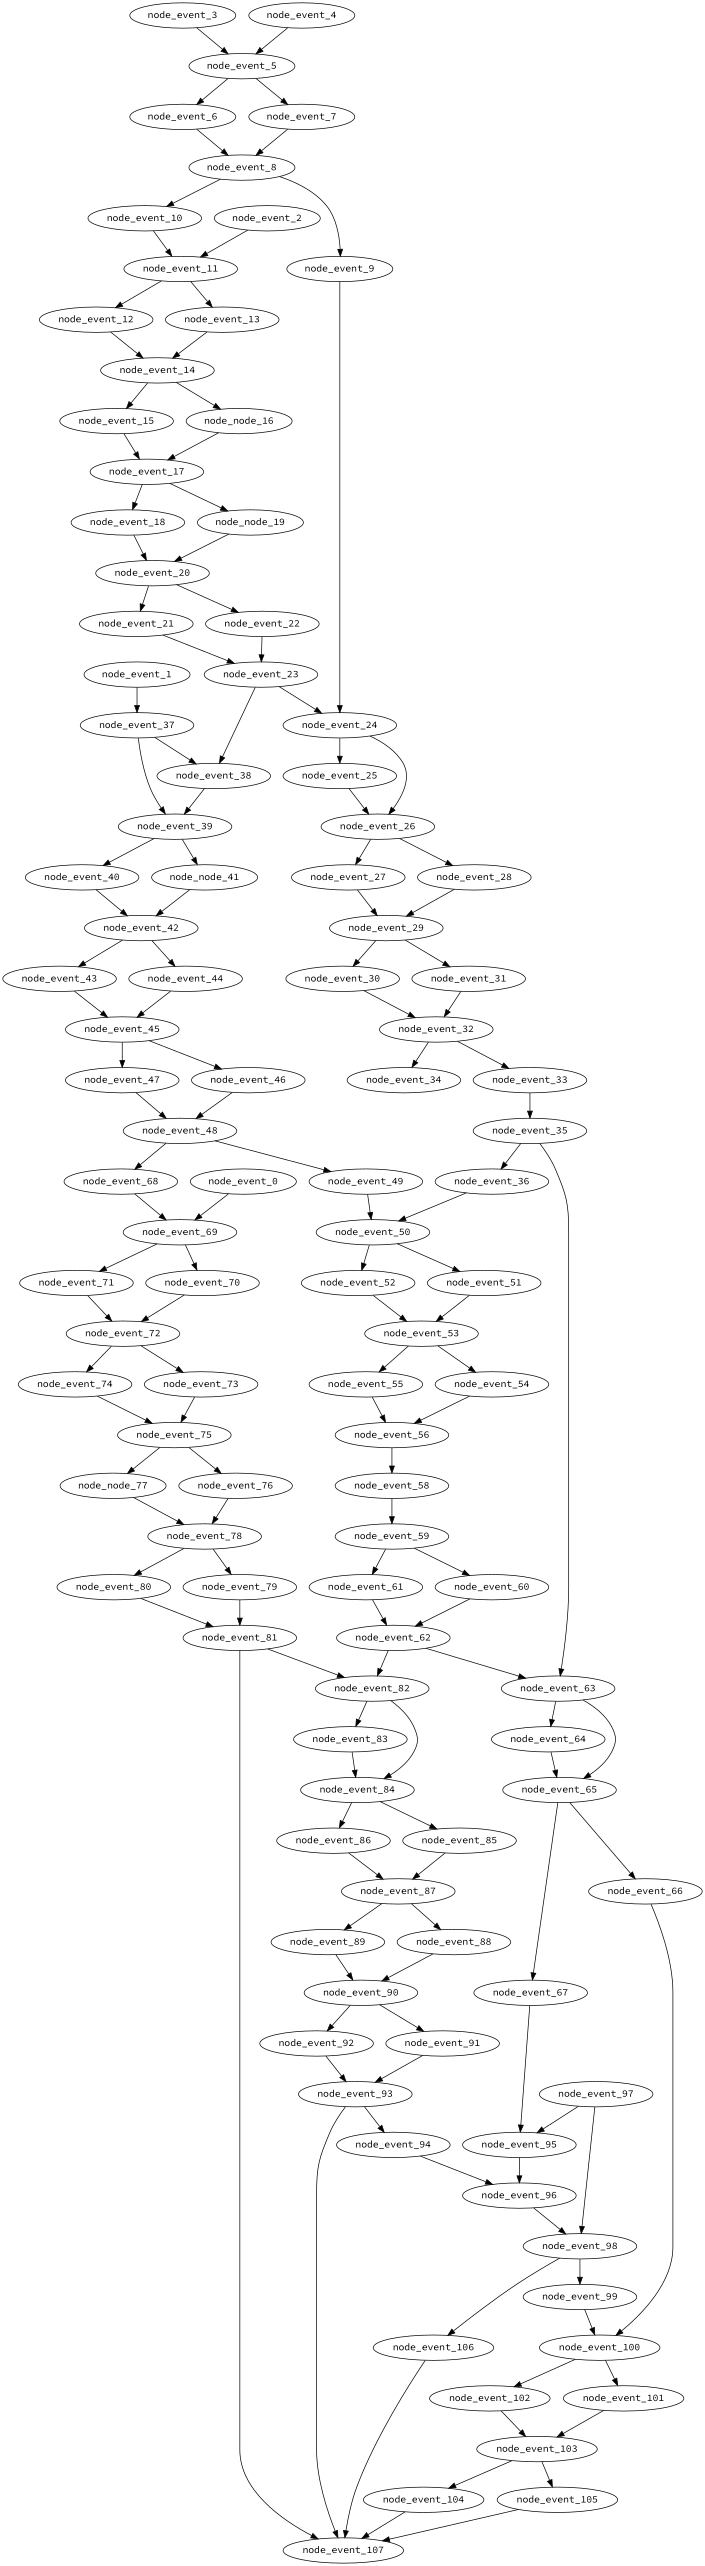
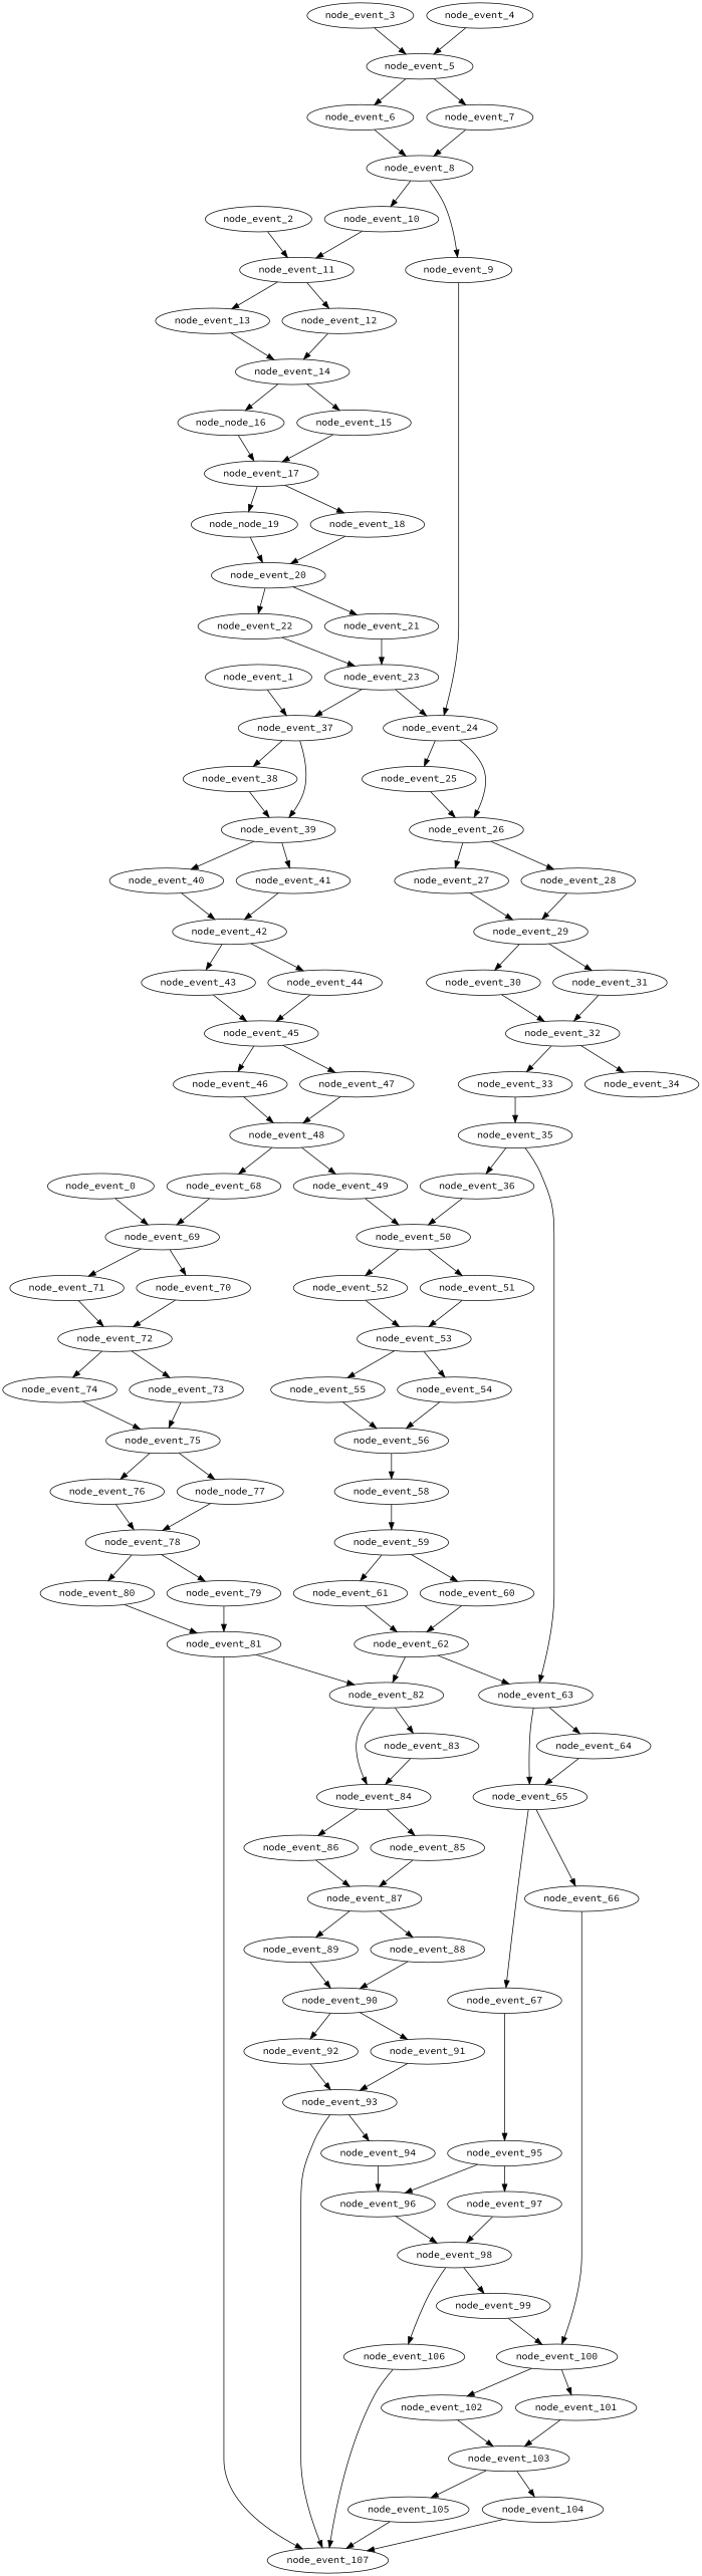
  digraph {
    fontname="Source Code Pro"
    node [Dependencies=0 Depth=1 EventType="DotQasm.Scheduling.GateEvent" Latency="00:00:00.0010000" Priority=0.045000000000000026 fontname="Source Code Pro"]
    edge [fontname="Source Code Pro"]
    node_event_0 [EventIndex=0]
    node_event_69 [Dependencies=3863 Depth=25 EventIndex=69 EventType="DotQasm.Scheduling.ControlledGateEvent" Latency="00:00:00.0020000" Priority=0.044000000000000025]
    node_event_70 [Dependencies=3864 Depth=26 EventIndex=70 Priority=0.04200000000000002]
    node_event_71 [Dependencies=3864 Depth=26 EventIndex=71 Priority=0.04200000000000002]
    node_event_1 [EventIndex=1 Priority=0.06000000000000004]
    node_event_37 [Dependencies=238 Depth=15 EventIndex=37 EventType="DotQasm.Scheduling.ControlledGateEvent" Latency="00:00:00.0020000" Priority=0.05900000000000004]
    node_event_38 [Dependencies=239 Depth=16 EventIndex=38 Priority=0.05700000000000004]
    node_event_39 [Dependencies=479 Depth=17 EventIndex=39 EventType="DotQasm.Scheduling.ControlledGateEvent" Latency="00:00:00.0020000" Priority=0.056000000000000036]
    node_event_2 [EventIndex=2 Priority=0.07400000000000005]
    node_event_11 [Dependencies=11 Depth=6 EventIndex=11 EventType="DotQasm.Scheduling.ControlledGateEvent" Latency="00:00:00.0020000" Priority=0.07300000000000005]
    node_event_12 [Dependencies=12 Depth=7 EventIndex=12 Priority=0.07100000000000005]
    node_event_13 [Dependencies=12 Depth=7 EventIndex=13 Priority=0.07100000000000005]
    node_event_3 [EventIndex=3 Priority=0.08000000000000006]
    node_event_5 [Dependencies=2 Depth=2 EventIndex=5 EventType="DotQasm.Scheduling.ControlledGateEvent" Latency="00:00:00.0020000" Priority=0.07900000000000006]
    node_event_6 [Dependencies=3 Depth=3 EventIndex=6 Priority=0.07700000000000005]
    node_event_7 [Dependencies=3 Depth=3 EventIndex=7 Priority=0.07700000000000005]
    node_event_4 [EventIndex=4 Priority=0.08000000000000006]
    node_event_8 [Dependencies=8 Depth=4 EventIndex=8 EventType="DotQasm.Scheduling.ControlledGateEvent" Latency="00:00:00.0020000" Priority=0.07600000000000005]
    node_event_9 [Dependencies=9 Depth=5 EventIndex=9 Priority=0.06000000000000004]
    node_event_10 [Dependencies=9 Depth=5 EventIndex=10 Priority=0.07400000000000005]
    node_event_24 [Dependencies=247 Depth=15 EventIndex=24 EventType="DotQasm.Scheduling.ControlledGateEvent" Latency="00:00:00.0020000" Priority=0.05900000000000004]
    node_event_25 [Dependencies=248 Depth=16 EventIndex=25 Priority=0.05700000000000004]
    node_event_26 [Dependencies=497 Depth=17 EventIndex=26 EventType="DotQasm.Scheduling.ControlledGateEvent" Latency="00:00:00.0020000" Priority=0.056000000000000036]
    node_event_14 [Dependencies=26 Depth=8 EventIndex=14 EventType="DotQasm.Scheduling.ControlledGateEvent" Latency="00:00:00.0020000" Priority=0.07000000000000005]
    node_event_15 [Dependencies=27 Depth=9 EventIndex=15 Priority=0.06800000000000005]
    n26 [Dependencies=27 Depth=9 EventIndex=16 Priority=0.06800000000000005 label=node_node_16]
    node_event_17 [Dependencies=56 Depth=10 EventIndex=17 EventType="DotQasm.Scheduling.ControlledGateEvent" Latency="00:00:00.0020000" Priority=0.06700000000000005]
    node_event_18 [Dependencies=57 Depth=11 EventIndex=18 Priority=0.06500000000000004]
    n29 [Dependencies=57 Depth=11 EventIndex=19 Priority=0.06500000000000004 label=node_node_19]
    node_event_20 [Dependencies=116 Depth=12 EventIndex=20 EventType="DotQasm.Scheduling.ControlledGateEvent" Latency="00:00:00.0020000" Priority=0.06400000000000004]
    node_event_21 [Dependencies=117 Depth=13 EventIndex=21 Priority=0.06200000000000004]
    node_event_22 [Dependencies=117 Depth=13 EventIndex=22 Priority=0.06200000000000004]
    node_event_23 [Dependencies=236 Depth=14 EventIndex=23 EventType="DotQasm.Scheduling.ControlledGateEvent" Latency="00:00:00.0020000" Priority=0.06100000000000004]
    node_event_27 [Dependencies=498 Depth=18 EventIndex=27 Priority=0.054000000000000034]
    node_event_28 [Dependencies=498 Depth=18 EventIndex=28 Priority=0.054000000000000034]
    node_event_29 [Dependencies=998 Depth=19 EventIndex=29 EventType="DotQasm.Scheduling.ControlledGateEvent" Latency="00:00:00.0020000" Priority=0.05300000000000003]
    node_event_30 [Dependencies=999 Depth=20 EventIndex=30 Priority=0.05100000000000003]
    node_event_31 [Dependencies=999 Depth=20 EventIndex=31 Priority=0.05100000000000003]
    node_event_32 [Dependencies=2000 Depth=21 EventIndex=32 EventType="DotQasm.Scheduling.ControlledGateEvent" Latency="00:00:00.0020000" Priority=0.05000000000000003]
    node_event_33 [Dependencies=2001 Depth=22 EventIndex=33 Priority=0.04800000000000003]
    node_event_34 [Dependencies=2001 Depth=22 EventIndex=34 Priority=0.04800000000000003]
    node_event_35 [Dependencies=4004 Depth=23 EventIndex=35 EventType="DotQasm.Scheduling.ControlledGateEvent" Latency="00:00:00.0020000" Priority=0.04700000000000003]
    node_event_36 [Dependencies=4005 Depth=24 EventIndex=36]
    node_event_63 [Dependencies=129954 Depth=34 EventIndex=63 EventType="DotQasm.Scheduling.ControlledGateEvent" Latency="00:00:00.0020000" Priority=0.021000000000000005]
    node_event_50 [Dependencies=7868 Depth=25 EventIndex=50 EventType="DotQasm.Scheduling.ControlledGateEvent" Latency="00:00:00.0020000" Priority=0.044000000000000025]
    node_event_64 [Dependencies=129955 Depth=35 EventIndex=64 Priority=0.019000000000000003]
    node_event_65 [Dependencies=259911 Depth=36 EventIndex=65 EventType="DotQasm.Scheduling.ControlledGateEvent" Latency="00:00:00.0020000" Priority=0.018000000000000002]
    node_event_51 [Dependencies=7869 Depth=26 EventIndex=51 Priority=0.04200000000000002]
    node_event_52 [Dependencies=7869 Depth=26 EventIndex=52 Priority=0.04200000000000002]
    node_event_40 [Dependencies=480 Depth=18 EventIndex=40 Priority=0.054000000000000034]
-   node_event_41 [Dependencies=480 Depth=18 EventIndex=41 Priority=0.054000000000000034 label=node_node_41]
+   node_event_41 [Dependencies=480 Depth=18 EventIndex=41 Priority=0.054000000000000034]
    node_event_42 [Dependencies=962 Depth=19 EventIndex=42 EventType="DotQasm.Scheduling.ControlledGateEvent" Latency="00:00:00.0020000" Priority=0.05300000000000003]
    node_event_43 [Dependencies=963 Depth=20 EventIndex=43 Priority=0.05100000000000003]
    node_event_44 [Dependencies=963 Depth=20 EventIndex=44 Priority=0.05100000000000003]
    node_event_45 [Dependencies=1928 Depth=21 EventIndex=45 EventType="DotQasm.Scheduling.ControlledGateEvent" Latency="00:00:00.0020000" Priority=0.05000000000000003]
    node_event_46 [Dependencies=1929 Depth=22 EventIndex=46 Priority=0.04800000000000003]
    node_event_47 [Dependencies=1929 Depth=22 EventIndex=47 Priority=0.04800000000000003]
    node_event_48 [Dependencies=3860 Depth=23 EventIndex=48 EventType="DotQasm.Scheduling.ControlledGateEvent" Latency="00:00:00.0020000" Priority=0.04700000000000003]
    node_event_49 [Dependencies=3861 Depth=24 EventIndex=49]
    node_event_68 [Dependencies=3861 Depth=24 EventIndex=68]
    node_event_53 [Dependencies=15740 Depth=27 EventIndex=53 EventType="DotQasm.Scheduling.ControlledGateEvent" Latency="00:00:00.0020000" Priority=0.04100000000000002]
    node_event_54 [Dependencies=15741 Depth=28 EventIndex=54 Priority=0.03900000000000002]
    node_event_55 [Dependencies=15741 Depth=28 EventIndex=55 Priority=0.03900000000000002]
    node_event_56 [Dependencies=31484 Depth=29 EventIndex=56 EventType="DotQasm.Scheduling.ControlledGateEvent" Latency="00:00:00.0020000" Priority=0.03800000000000002]
    node_event_58 [Dependencies=31485 Depth=30 EventIndex=58 Priority=0.03600000000000002]
    node_event_59 [Dependencies=62972 Depth=31 EventIndex=59 EventType="DotQasm.Scheduling.ControlledGateEvent" Latency="00:00:00.0020000" Priority=0.03500000000000002]
    node_event_60 [Dependencies=62973 Depth=32 EventIndex=60 Priority=0.033000000000000015]
    node_event_61 [Dependencies=62973 Depth=32 EventIndex=61 Priority=0.033000000000000015]
    node_event_62 [Dependencies=125948 Depth=33 EventIndex=62 EventType="DotQasm.Scheduling.ControlledGateEvent" Latency="00:00:00.0020000" Priority=0.032000000000000015]
    node_event_82 [Dependencies=187818 Depth=34 EventIndex=82 EventType="DotQasm.Scheduling.ControlledGateEvent" Latency="00:00:00.0020000" Priority=0.030000000000000013]
    node_event_83 [Dependencies=187819 Depth=35 EventIndex=83 Priority=0.02800000000000001]
    node_event_84 [Dependencies=375639 Depth=36 EventIndex=84 EventType="DotQasm.Scheduling.ControlledGateEvent" Latency="00:00:00.0020000" Priority=0.02700000000000001]
    node_event_66 [Dependencies=259912 Depth=37 EventIndex=66 Priority=0.010000000000000002]
    node_event_67 [Dependencies=259912 Depth=37 EventIndex=67 Priority=0.016]
    node_event_100 [Dependencies=6790029 Depth=48 EventIndex=100 EventType="DotQasm.Scheduling.ControlledGateEvent" Latency="00:00:00.0020000" Priority=0.009000000000000001]
    node_event_95 [Dependencies=3265055 Depth=44 EventIndex=95 EventType="DotQasm.Scheduling.ControlledGateEvent" Latency="00:00:00.0020000" Priority=0.015000000000000001]
    node_event_101 [Dependencies=6790030 Depth=49 EventIndex=101 Priority=0.007]
    node_event_102 [Dependencies=6790030 Depth=49 EventIndex=102 Priority=0.007]
    node_event_96 [Dependencies=3265056 Depth=45 EventIndex=96 Priority=0.013000000000000001]
    node_event_97 [Dependencies=3265056 Depth=45 EventIndex=97 Priority=0.013000000000000001]
    node_event_72 [Dependencies=7730 Depth=27 EventIndex=72 EventType="DotQasm.Scheduling.ControlledGateEvent" Latency="00:00:00.0020000" Priority=0.04100000000000002]
    node_event_73 [Dependencies=7731 Depth=28 EventIndex=73 Priority=0.03900000000000002]
    node_event_74 [Dependencies=7731 Depth=28 EventIndex=74 Priority=0.03900000000000002]
    node_event_75 [Dependencies=15464 Depth=29 EventIndex=75 EventType="DotQasm.Scheduling.ControlledGateEvent" Latency="00:00:00.0020000" Priority=0.03800000000000002]
    node_event_76 [Dependencies=15465 Depth=30 EventIndex=76 Priority=0.03600000000000002]
    n86 [Dependencies=15465 Depth=30 EventIndex=77 Priority=0.03600000000000002 label=node_node_77]
    node_event_78 [Dependencies=30932 Depth=31 EventIndex=78 EventType="DotQasm.Scheduling.ControlledGateEvent" Latency="00:00:00.0020000" Priority=0.03500000000000002]
    node_event_79 [Dependencies=30933 Depth=32 EventIndex=79 Priority=0.033000000000000015]
    node_event_80 [Dependencies=30933 Depth=32 EventIndex=80 Priority=0.033000000000000015]
    node_event_81 [Dependencies=61868 Depth=33 EventIndex=81 EventType="DotQasm.Scheduling.ControlledGateEvent" Latency="00:00:00.0020000" Priority=0.032000000000000015]
    node_event_107 [Dependencies=36757254 Depth=52 EventIndex=107 EventType="DotQasm.Scheduling.MeasurementEvent" Latency="00:00:00.0030000" Priority=0.003]
    node_event_85 [Dependencies=375640 Depth=37 EventIndex=85 Priority=0.02500000000000001]
    node_event_86 [Dependencies=375640 Depth=37 EventIndex=86 Priority=0.02500000000000001]
    node_event_87 [Dependencies=751282 Depth=38 EventIndex=87 EventType="DotQasm.Scheduling.ControlledGateEvent" Latency="00:00:00.0020000" Priority=0.024000000000000007]
    node_event_88 [Dependencies=751283 Depth=39 EventIndex=88 Priority=0.022000000000000006]
    node_event_89 [Dependencies=751283 Depth=39 EventIndex=89 Priority=0.022000000000000006]
    node_event_90 [Dependencies=1502568 Depth=40 EventIndex=90 EventType="DotQasm.Scheduling.ControlledGateEvent" Latency="00:00:00.0020000" Priority=0.021000000000000005]
    node_event_91 [Dependencies=1502569 Depth=41 EventIndex=91 Priority=0.019000000000000003]
    node_event_92 [Dependencies=1502569 Depth=41 EventIndex=92 Priority=0.019000000000000003]
    node_event_93 [Dependencies=3005140 Depth=42 EventIndex=93 EventType="DotQasm.Scheduling.ControlledGateEvent" Latency="00:00:00.0020000" Priority=0.018000000000000002]
    node_event_94 [Dependencies=3005141 Depth=43 EventIndex=94 Priority=0.016]
    node_event_98 [Dependencies=6530114 Depth=46 EventIndex=98 EventType="DotQasm.Scheduling.ControlledGateEvent" Latency="00:00:00.0020000" Priority=0.012000000000000002]
    node_event_99 [Dependencies=6530115 Depth=47 EventIndex=99 Priority=0.010000000000000002]
    node_event_106 [Dependencies=6530115 Depth=47 EventIndex=106 Priority=0.004]
    node_event_103 [Dependencies=13580062 Depth=50 EventIndex=103 EventType="DotQasm.Scheduling.ControlledGateEvent" Latency="00:00:00.0020000" Priority=0.006]
    node_event_104 [Dependencies=13580063 Depth=51 EventIndex=104 Priority=0.004]
    node_event_105 [Dependencies=13580063 Depth=51 EventIndex=105 Priority=0.004]
    node_event_0 -> node_event_69
    node_event_69 -> node_event_70
    node_event_69 -> node_event_71
    node_event_70 -> node_event_72
    node_event_71 -> node_event_72
    node_event_1 -> node_event_37
    node_event_37 -> node_event_38
    node_event_37 -> node_event_39
    node_event_38 -> node_event_39
    node_event_39 -> node_event_40
    node_event_39 -> node_event_41
    node_event_2 -> node_event_11
    node_event_11 -> node_event_12
    node_event_11 -> node_event_13
    node_event_12 -> node_event_14
    node_event_13 -> node_event_14
    node_event_3 -> node_event_5
    node_event_5 -> node_event_6
    node_event_5 -> node_event_7
    node_event_6 -> node_event_8
    node_event_7 -> node_event_8
    node_event_4 -> node_event_5
    node_event_8 -> node_event_9
    node_event_8 -> node_event_10
    node_event_9 -> node_event_24
    node_event_10 -> node_event_11
    node_event_24 -> node_event_25
    node_event_24 -> node_event_26
    node_event_25 -> node_event_26
    node_event_26 -> node_event_27
    node_event_26 -> node_event_28
    node_event_14 -> node_event_15
    node_event_14 -> n26
    node_event_15 -> node_event_17
    n26 -> node_event_17
    node_event_17 -> node_event_18
    node_event_17 -> n29
    node_event_18 -> node_event_20
    n29 -> node_event_20
    node_event_20 -> node_event_21
    node_event_20 -> node_event_22
    node_event_21 -> node_event_23
    node_event_22 -> node_event_23
-   node_event_23 -> node_event_38
+   node_event_23 -> node_event_37
    node_event_23 -> node_event_24
    node_event_27 -> node_event_29
    node_event_28 -> node_event_29
    node_event_29 -> node_event_30
    node_event_29 -> node_event_31
    node_event_30 -> node_event_32
    node_event_31 -> node_event_32
    node_event_32 -> node_event_33
    node_event_32 -> node_event_34
    node_event_33 -> node_event_35
    node_event_35 -> node_event_36
    node_event_35 -> node_event_63
    node_event_36 -> node_event_50
    node_event_63 -> node_event_64
    node_event_63 -> node_event_65
    node_event_50 -> node_event_51
    node_event_50 -> node_event_52
    node_event_64 -> node_event_65
    node_event_65 -> node_event_66
    node_event_65 -> node_event_67
    node_event_51 -> node_event_53
    node_event_52 -> node_event_53
    node_event_40 -> node_event_42
    node_event_41 -> node_event_42
    node_event_42 -> node_event_43
    node_event_42 -> node_event_44
    node_event_43 -> node_event_45
    node_event_44 -> node_event_45
    node_event_45 -> node_event_46
    node_event_45 -> node_event_47
    node_event_46 -> node_event_48
    node_event_47 -> node_event_48
    node_event_48 -> node_event_49
    node_event_48 -> node_event_68
    node_event_49 -> node_event_50
    node_event_68 -> node_event_69
    node_event_53 -> node_event_54
    node_event_53 -> node_event_55
    node_event_54 -> node_event_56
    node_event_55 -> node_event_56
    node_event_56 -> node_event_58
    node_event_58 -> node_event_59
    node_event_59 -> node_event_60
    node_event_59 -> node_event_61
    node_event_60 -> node_event_62
    node_event_61 -> node_event_62
    node_event_62 -> node_event_63
    node_event_62 -> node_event_82
    node_event_82 -> node_event_83
    node_event_82 -> node_event_84
    node_event_83 -> node_event_84
    node_event_84 -> node_event_85
    node_event_84 -> node_event_86
    node_event_66 -> node_event_100
    node_event_67 -> node_event_95
    node_event_100 -> node_event_101
    node_event_100 -> node_event_102
    node_event_95 -> node_event_96
-   node_event_97 -> node_event_95
+   node_event_95 -> node_event_97
    node_event_101 -> node_event_103
    node_event_102 -> node_event_103
    node_event_96 -> node_event_98
    node_event_97 -> node_event_98
    node_event_72 -> node_event_73
    node_event_72 -> node_event_74
    node_event_73 -> node_event_75
    node_event_74 -> node_event_75
    node_event_75 -> node_event_76
    node_event_75 -> n86
    node_event_76 -> node_event_78
    n86 -> node_event_78
    node_event_78 -> node_event_79
    node_event_78 -> node_event_80
    node_event_79 -> node_event_81
    node_event_80 -> node_event_81
    node_event_81 -> node_event_82
    node_event_81 -> node_event_107
    node_event_85 -> node_event_87
    node_event_86 -> node_event_87
    node_event_87 -> node_event_88
    node_event_87 -> node_event_89
    node_event_88 -> node_event_90
    node_event_89 -> node_event_90
    node_event_90 -> node_event_91
    node_event_90 -> node_event_92
    node_event_91 -> node_event_93
    node_event_92 -> node_event_93
    node_event_93 -> node_event_107
    node_event_93 -> node_event_94
    node_event_94 -> node_event_96
    node_event_98 -> node_event_99
    node_event_98 -> node_event_106
    node_event_99 -> node_event_100
    node_event_106 -> node_event_107
    node_event_103 -> node_event_104
    node_event_103 -> node_event_105
    node_event_104 -> node_event_107
    node_event_105 -> node_event_107
  }
